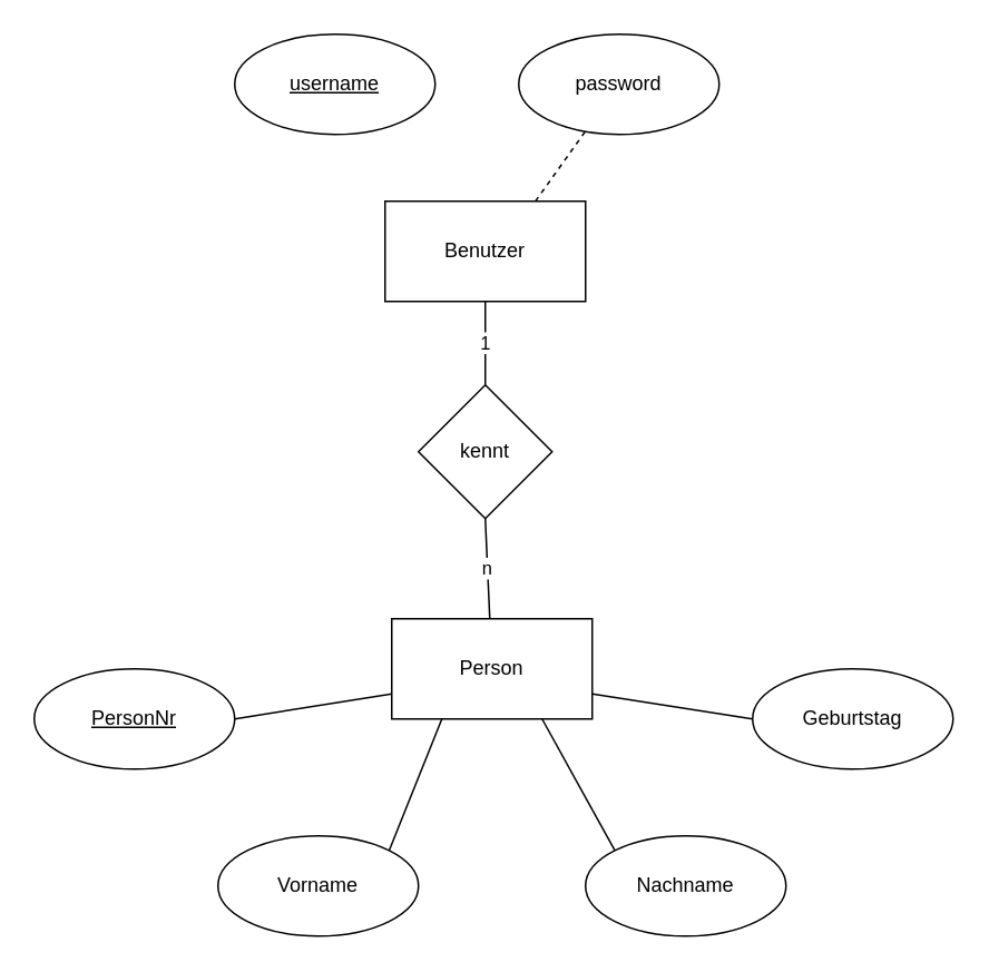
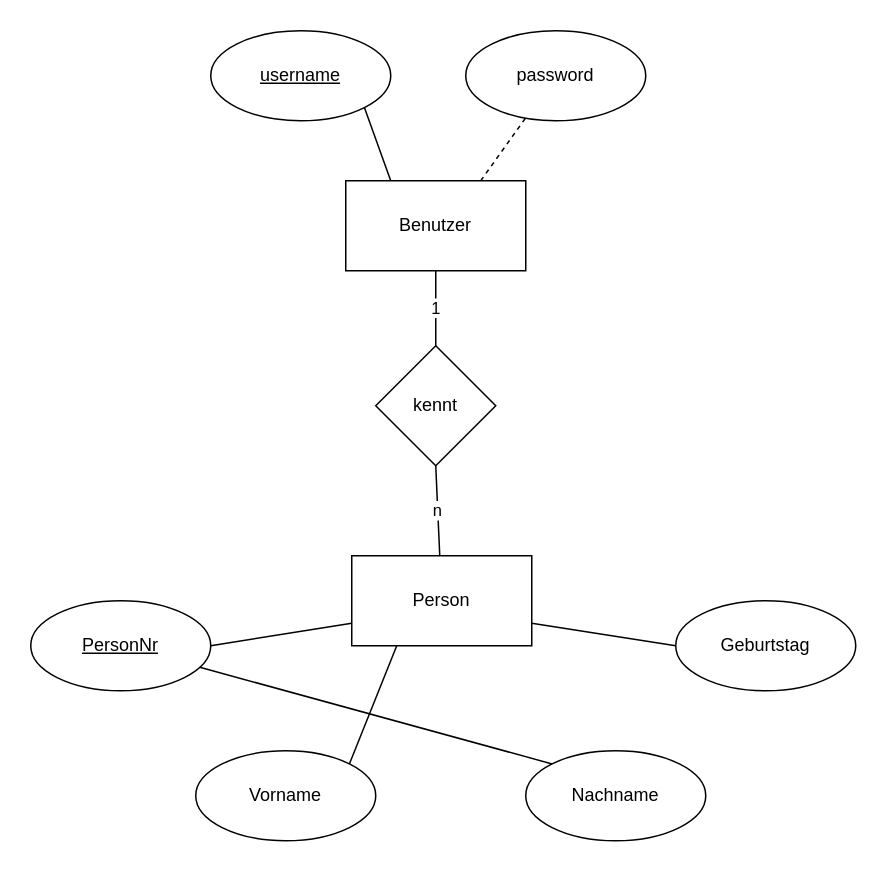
  <mxCell id="0" />
  <mxCell id="1" parent="0" />
  <mxCell id="2" value="Benutzer" style="rounded=0;whiteSpace=wrap;html=1;" vertex="1" parent="1"><mxGeometry x="230" y="120" width="120" height="60" as="geometry" /></mxCell>
  <mxCell id="3" value="&lt;u&gt;username&lt;/u&gt;" style="ellipse;whiteSpace=wrap;html=1;" vertex="1" parent="1"><mxGeometry x="140" y="20" width="120" height="60" as="geometry" /></mxCell>
  <mxCell id="4" value="password" style="ellipse;whiteSpace=wrap;html=1;" vertex="1" parent="1"><mxGeometry x="310" y="20" width="120" height="60" as="geometry" /></mxCell>
+ <mxCell id="5" value="" style="endArrow=none;html=1;entryX=1;entryY=1;entryDx=0;entryDy=0;exitX=0.25;exitY=0;exitDx=0;exitDy=0;" edge="1" parent="1" source="2" target="3"><mxGeometry width="50" height="50" relative="1" as="geometry"><mxPoint x="290" y="170" as="sourcePoint" /><mxPoint x="340" y="120" as="targetPoint" /></mxGeometry></mxCell>
  <mxCell id="6" value="" style="endArrow=none;html=1;exitX=0.75;exitY=0;exitDx=0;exitDy=0;dashed=1;" edge="1" parent="1" source="2" target="4"><mxGeometry width="50" height="50" relative="1" as="geometry"><mxPoint x="270" y="130" as="sourcePoint" /><mxPoint x="242.426" y="81.213" as="targetPoint" /></mxGeometry></mxCell>
  <mxCell id="7" value="kennt" style="rhombus;whiteSpace=wrap;html=1;" vertex="1" parent="1"><mxGeometry x="250" y="230" width="80" height="80" as="geometry" /></mxCell>
  <mxCell id="8" value="Person" style="rounded=0;whiteSpace=wrap;html=1;" vertex="1" parent="1"><mxGeometry x="234" y="370" width="120" height="60" as="geometry" /></mxCell>
  <mxCell id="9" value="&lt;span&gt;Vorname&lt;/span&gt;" style="ellipse;whiteSpace=wrap;html=1;fontStyle=0" vertex="1" parent="1"><mxGeometry x="130" y="500" width="120" height="60" as="geometry" /></mxCell>
  <mxCell id="10" value="&lt;span&gt;Nachname&lt;/span&gt;" style="ellipse;whiteSpace=wrap;html=1;fontStyle=0" vertex="1" parent="1"><mxGeometry x="350" y="500" width="120" height="60" as="geometry" /></mxCell>
  <mxCell id="11" value="&lt;span&gt;Geburtstag&lt;/span&gt;" style="ellipse;whiteSpace=wrap;html=1;fontStyle=0" vertex="1" parent="1"><mxGeometry x="450" y="400" width="120" height="60" as="geometry" /></mxCell>
  <mxCell id="12" value="&lt;span&gt;PersonNr&lt;/span&gt;" style="ellipse;whiteSpace=wrap;html=1;fontStyle=4" vertex="1" parent="1"><mxGeometry x="20" y="400" width="120" height="60" as="geometry" /></mxCell>
  <mxCell id="13" value="" style="endArrow=none;html=1;entryX=1;entryY=0.5;entryDx=0;entryDy=0;exitX=0;exitY=0.75;exitDx=0;exitDy=0;" edge="1" parent="1" source="8" target="12"><mxGeometry width="50" height="50" relative="1" as="geometry"><mxPoint x="330" y="370" as="sourcePoint" /><mxPoint x="380" y="320" as="targetPoint" /></mxGeometry></mxCell>
  <mxCell id="14" value="" style="endArrow=none;html=1;entryX=1;entryY=0.75;entryDx=0;entryDy=0;exitX=0;exitY=0.5;exitDx=0;exitDy=0;" edge="1" parent="1" source="11" target="8"><mxGeometry width="50" height="50" relative="1" as="geometry"><mxPoint x="244" y="425" as="sourcePoint" /><mxPoint x="150" y="440" as="targetPoint" /></mxGeometry></mxCell>
- <mxCell id="15" value="" style="endArrow=none;html=1;entryX=0.75;entryY=1;entryDx=0;entryDy=0;exitX=0;exitY=0;exitDx=0;exitDy=0;" edge="1" parent="1" source="10" target="8"><mxGeometry width="50" height="50" relative="1" as="geometry"><mxPoint x="460" y="440" as="sourcePoint" /><mxPoint x="364" y="425" as="targetPoint" /></mxGeometry></mxCell>
+ <mxCell id="15" value="" style="endArrow=none;html=1;exitX=0;exitY=0;exitDx=0;exitDy=0;" edge="1" parent="1" source="10" target="12"><mxGeometry width="50" height="50" relative="1" as="geometry"><mxPoint x="460" y="440" as="sourcePoint" /><mxPoint x="364" y="425" as="targetPoint" /></mxGeometry></mxCell>
  <mxCell id="16" value="" style="endArrow=none;html=1;entryX=0.25;entryY=1;entryDx=0;entryDy=0;exitX=1;exitY=0;exitDx=0;exitDy=0;" edge="1" parent="1" source="9" target="8"><mxGeometry width="50" height="50" relative="1" as="geometry"><mxPoint x="377.329" y="518.91" as="sourcePoint" /><mxPoint x="334" y="440" as="targetPoint" /></mxGeometry></mxCell>
  <mxCell id="17" value="n" style="endArrow=none;html=1;entryX=0.5;entryY=1;entryDx=0;entryDy=0;" edge="1" parent="1" source="8" target="7"><mxGeometry width="50" height="50" relative="1" as="geometry"><mxPoint x="330" y="370" as="sourcePoint" /><mxPoint x="380" y="320" as="targetPoint" /></mxGeometry></mxCell>
  <mxCell id="18" value="1" style="endArrow=none;html=1;entryX=0.5;entryY=1;entryDx=0;entryDy=0;exitX=0.5;exitY=0;exitDx=0;exitDy=0;" edge="1" parent="1" source="7" target="2"><mxGeometry width="50" height="50" relative="1" as="geometry"><mxPoint x="302.667" y="380" as="sourcePoint" /><mxPoint x="300" y="320" as="targetPoint" /></mxGeometry></mxCell>
